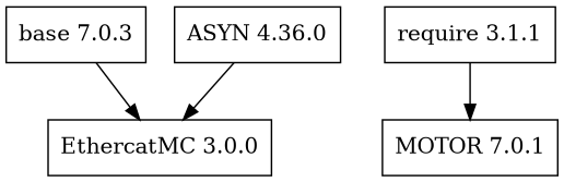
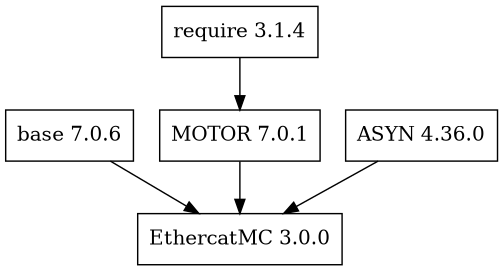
  digraph {
    node [shape=record]
-   n1 [label="base 7.0.3"]
+   n1 [label="base 7.0.6"]
    n2 [label="EthercatMC 3.0.0"]
-   n3 [label="require 3.1.1"]
+   n3 [label="require 3.1.4"]
    n4 [label="MOTOR 7.0.1"]
    n5 [label="ASYN 4.36.0"]
    n1 -> n2
    n3 -> n4
+   n4 -> n2
    n5 -> n2
  }
